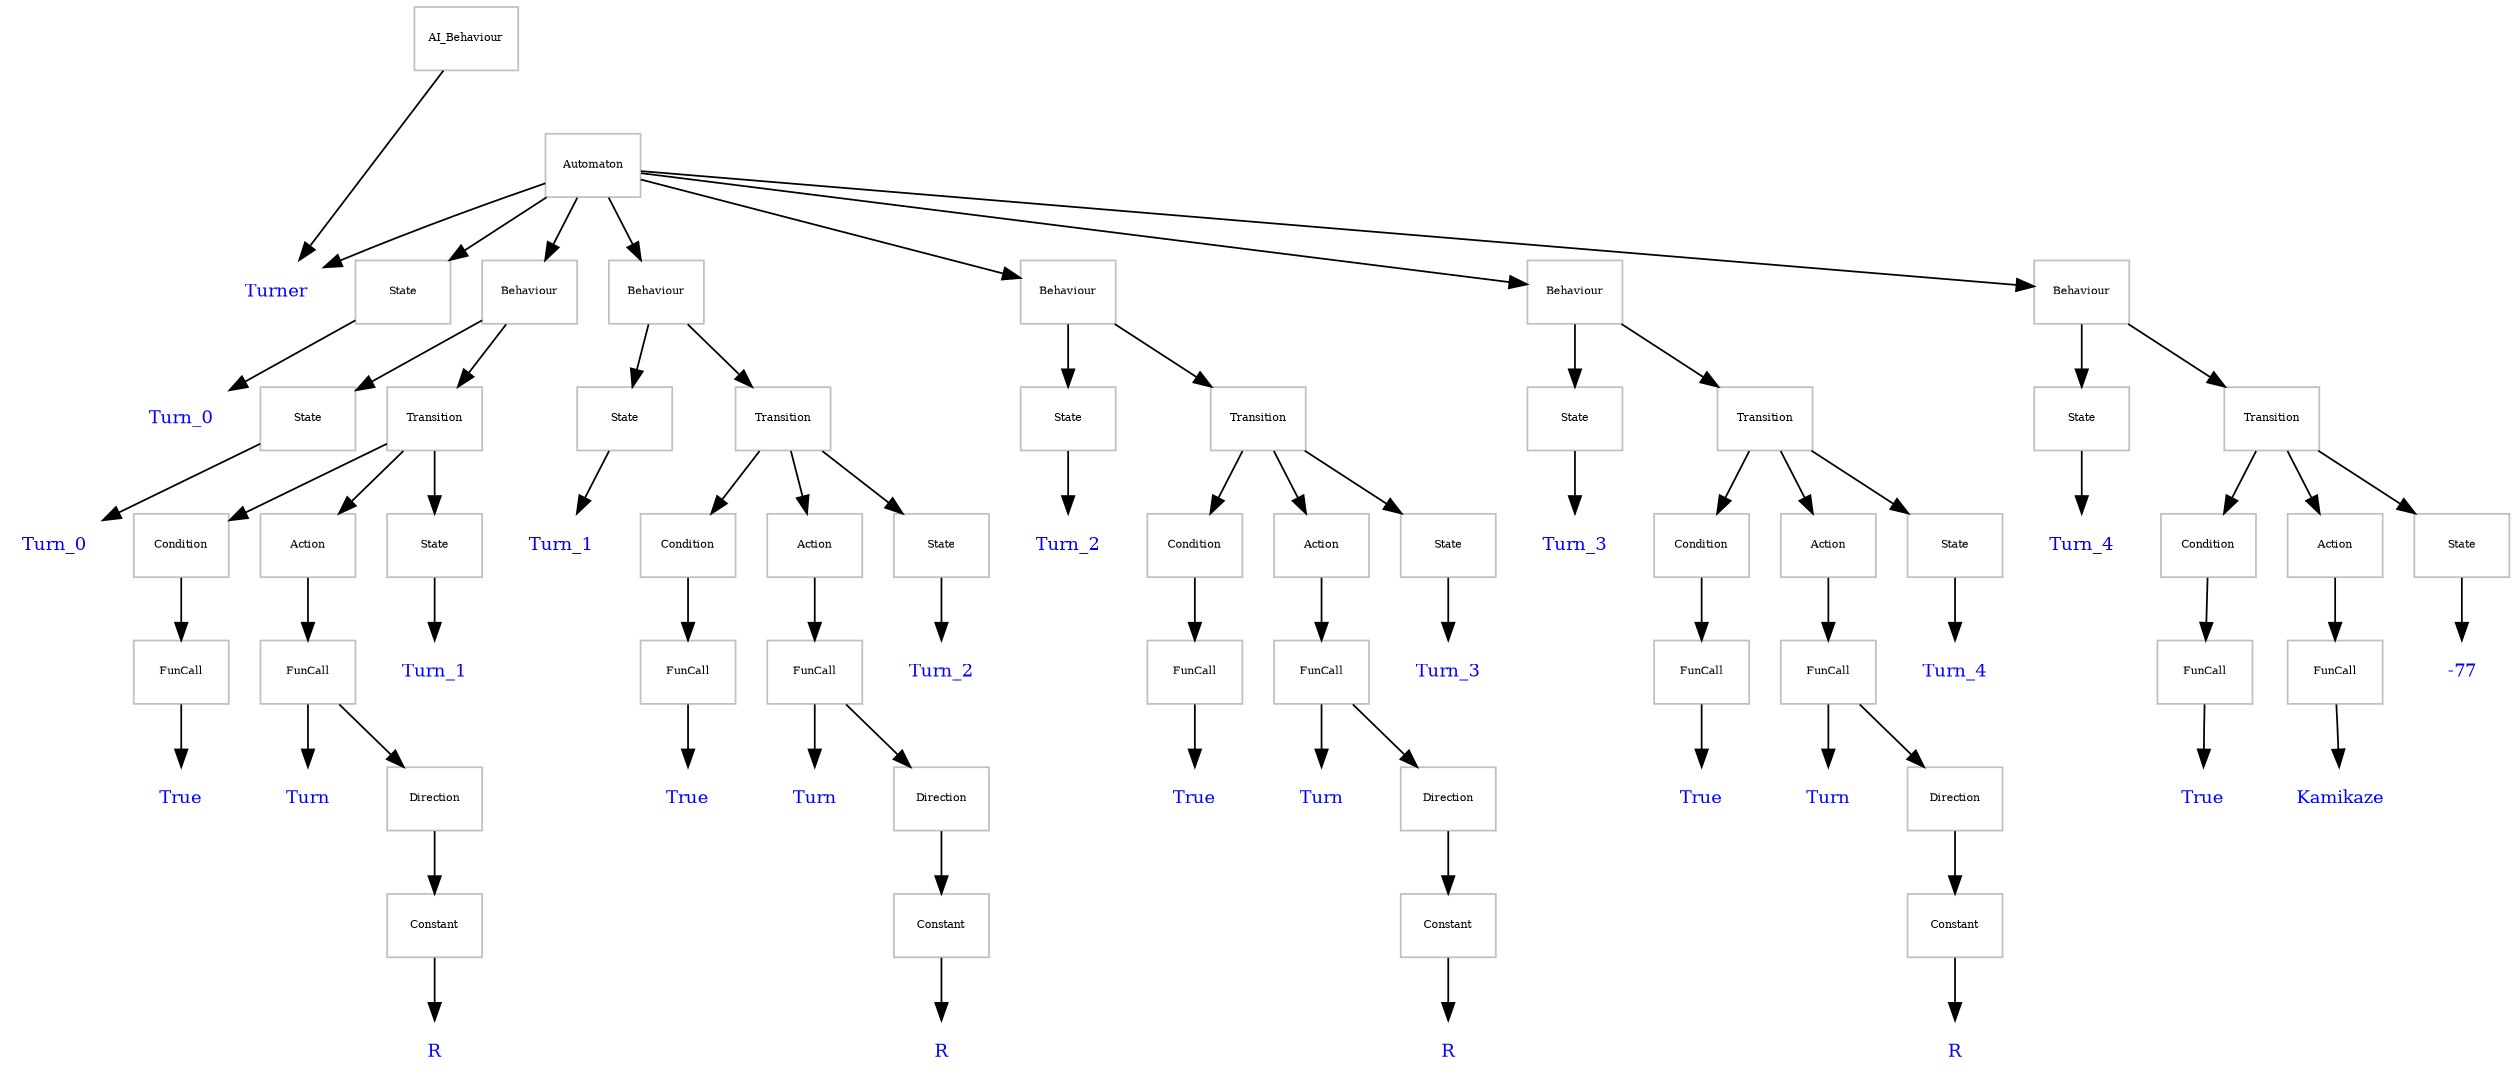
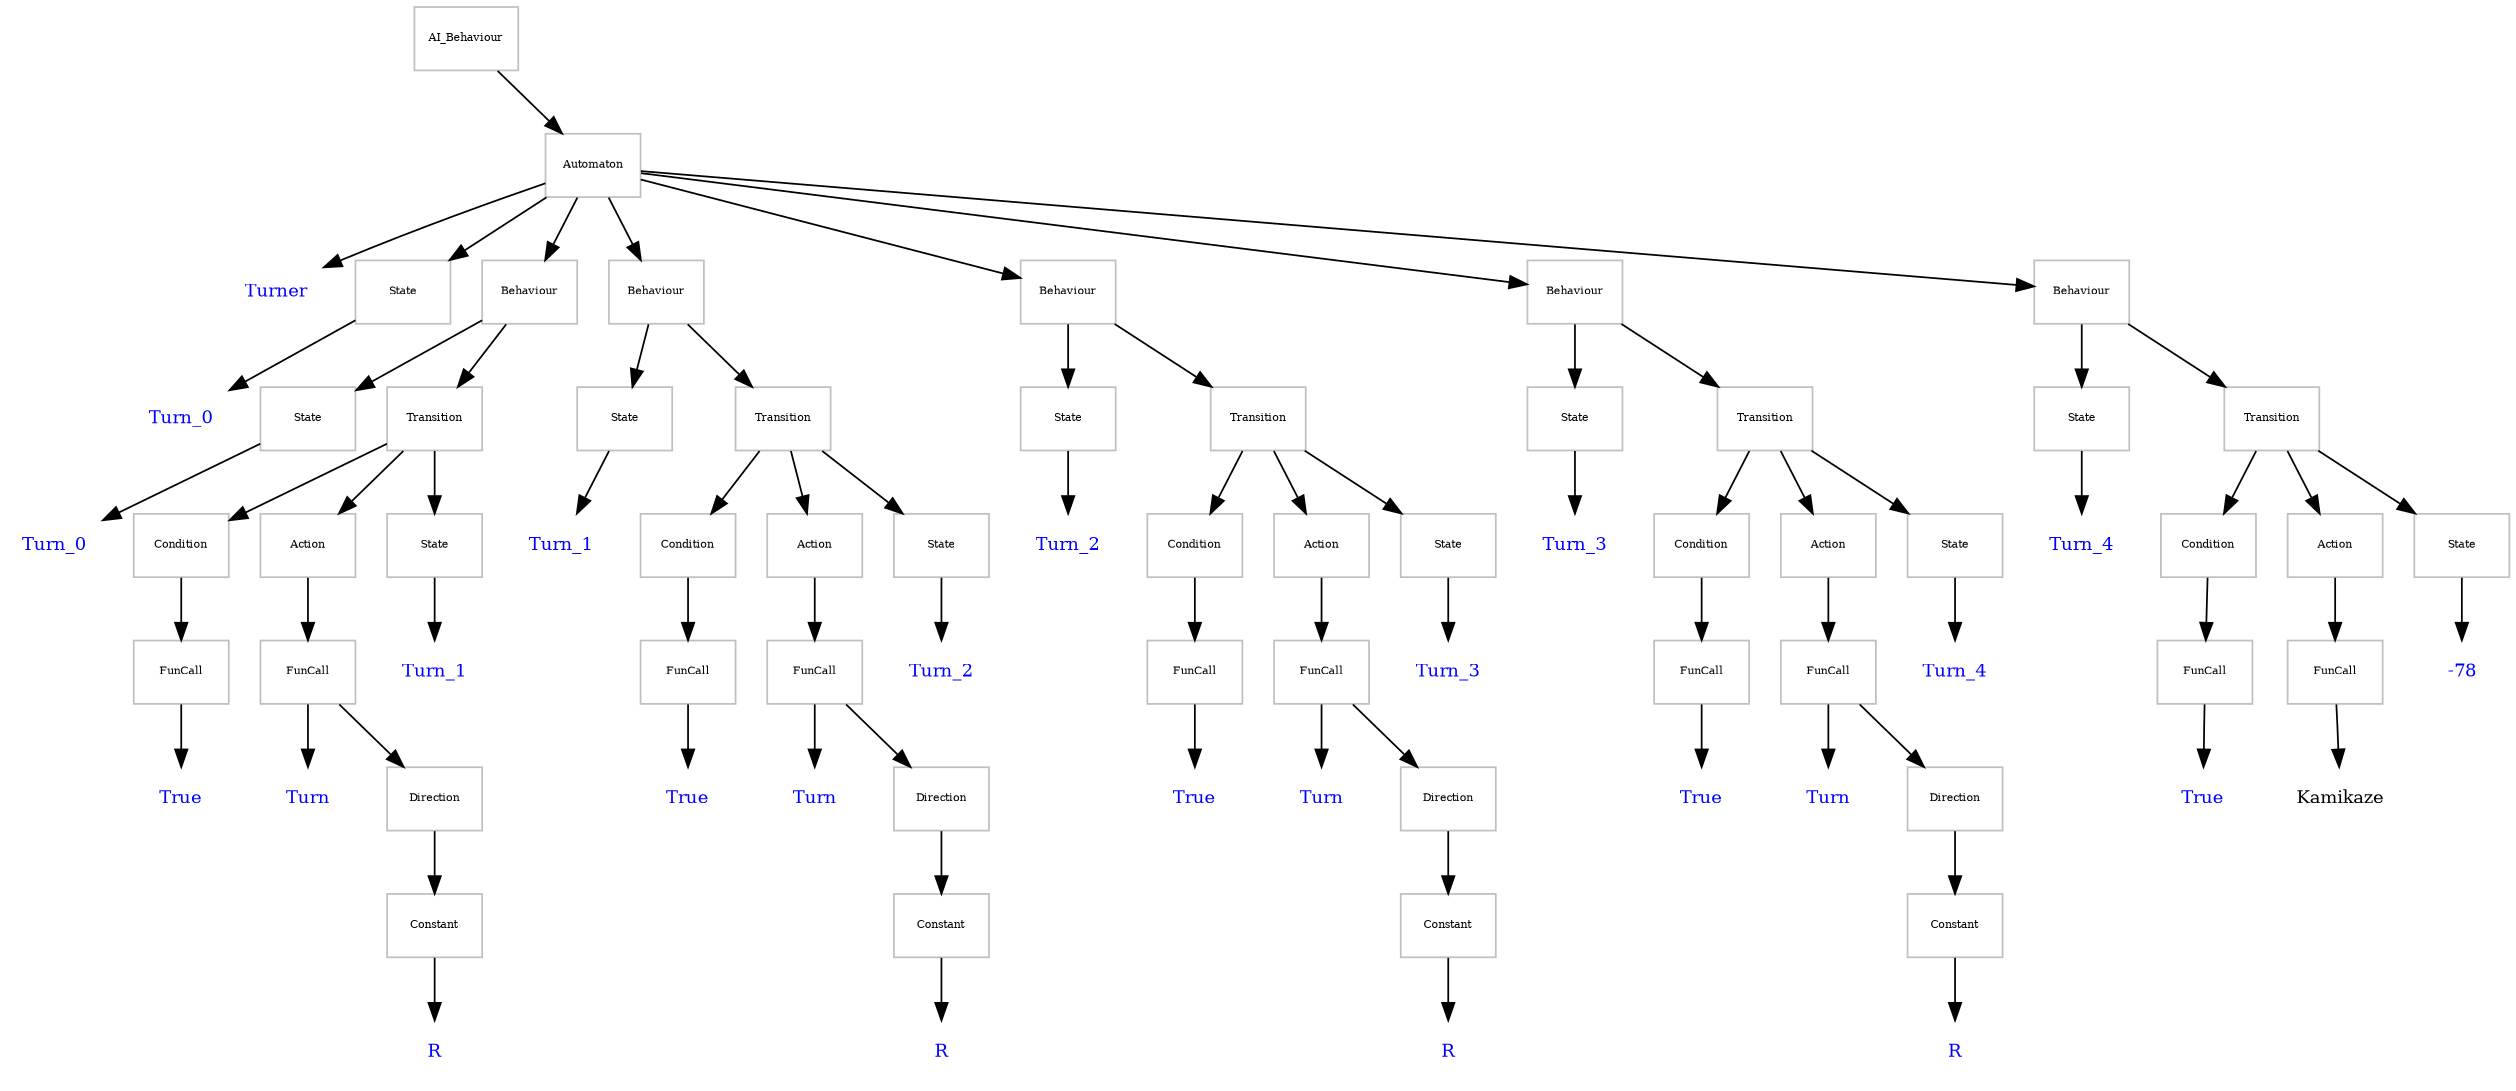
  digraph {
    node [color=gray fontsize=6 shape=box]
    n1 [label=AI_Behaviour]
    n2 [label=Automaton]
    n3 [fontcolor=blue fontsize=10 label=Turner shape=none]
    n4 [label=State]
    n5 [label=Behaviour]
    n6 [label=Behaviour]
    n7 [label=Behaviour]
    n8 [label=Behaviour]
    n9 [label=Behaviour]
    n10 [fontcolor=blue fontsize=10 label=Turn_0 shape=none]
    n11 [label=State]
    n12 [label=Transition]
    n13 [label=State]
    n14 [label=Transition]
    n15 [label=State]
    n16 [label=Transition]
    n17 [label=State]
    n18 [label=Transition]
    n19 [label=State]
    n20 [label=Transition]
    n21 [fontcolor=blue fontsize=10 label=Turn_0 shape=none]
    n22 [label=Condition]
    n23 [label=Action]
    n24 [label=State]
    n25 [label=FunCall]
    n26 [label=FunCall]
    n27 [fontcolor=blue fontsize=10 label=Turn_1 shape=none]
    n28 [fontcolor=blue fontsize=10 label=True shape=none]
    n29 [fontcolor=blue fontsize=10 label=Turn shape=none]
    n30 [label=Direction]
    n31 [label=Constant]
    n32 [fontcolor=blue fontsize=10 label=R shape=none]
    n33 [fontcolor=blue fontsize=10 label=Turn_1 shape=none]
    n34 [label=Condition]
    n35 [label=Action]
    n36 [label=State]
    n37 [label=FunCall]
    n38 [label=FunCall]
    n39 [fontcolor=blue fontsize=10 label=Turn_2 shape=none]
    n40 [fontcolor=blue fontsize=10 label=True shape=none]
    n41 [fontcolor=blue fontsize=10 label=Turn shape=none]
    n42 [label=Direction]
    n43 [label=Constant]
    n44 [fontcolor=blue fontsize=10 label=R shape=none]
    n45 [fontcolor=blue fontsize=10 label=Turn_2 shape=none]
    n46 [label=Condition]
    n47 [label=Action]
    n48 [label=State]
    n49 [label=FunCall]
    n50 [label=FunCall]
    n51 [fontcolor=blue fontsize=10 label=Turn_3 shape=none]
    n52 [fontcolor=blue fontsize=10 label=True shape=none]
    n53 [fontcolor=blue fontsize=10 label=Turn shape=none]
    n54 [label=Direction]
    n55 [label=Constant]
    n56 [fontcolor=blue fontsize=10 label=R shape=none]
    n57 [fontcolor=blue fontsize=10 label=Turn_3 shape=none]
    n58 [label=Condition]
    n59 [label=Action]
    n60 [label=State]
    n61 [label=FunCall]
    n62 [label=FunCall]
    n63 [fontcolor=blue fontsize=10 label=Turn_4 shape=none]
    n64 [fontcolor=blue fontsize=10 label=True shape=none]
    n65 [fontcolor=blue fontsize=10 label=Turn shape=none]
    n66 [label=Direction]
    n67 [label=Constant]
    n68 [fontcolor=blue fontsize=10 label=R shape=none]
    n69 [fontcolor=blue fontsize=10 label=Turn_4 shape=none]
    n70 [label=Condition]
    n71 [label=Action]
    n72 [label=State]
    n73 [label=FunCall]
    n74 [label=FunCall]
-   -78 [fontcolor=blue fontsize=10 shape=none label=-77]
+   -78 [fontcolor=blue fontsize=10 shape=none]
    n76 [fontcolor=blue fontsize=10 label=True shape=none]
-   n77 [fontcolor=blue fontsize=10 label=Kamikaze shape=none]
-   n1 -> n3
+   n77 [fontcolor=black fontsize=10 label=Kamikaze shape=none]
+   n1 -> n2
    n2 -> n3
    n2 -> n4
    n2 -> n5
    n2 -> n6
    n2 -> n7
    n2 -> n8
    n2 -> n9
    n4 -> n10
    n5 -> n11
    n5 -> n12
    n6 -> n13
    n6 -> n14
    n7 -> n15
    n7 -> n16
    n8 -> n17
    n8 -> n18
    n9 -> n19
    n9 -> n20
    n11 -> n21
    n12 -> n22
    n12 -> n23
    n12 -> n24
    n13 -> n33
    n14 -> n34
    n14 -> n35
    n14 -> n36
    n15 -> n45
    n16 -> n46
    n16 -> n47
    n16 -> n48
    n17 -> n57
    n18 -> n58
    n18 -> n59
    n18 -> n60
    n19 -> n69
    n20 -> n70
    n20 -> n71
    n20 -> n72
    n22 -> n25
    n23 -> n26
    n24 -> n27
    n25 -> n28
    n26 -> n29
    n26 -> n30
    n30 -> n31
    n31 -> n32
    n34 -> n37
    n35 -> n38
    n36 -> n39
    n37 -> n40
    n38 -> n41
    n38 -> n42
    n42 -> n43
    n43 -> n44
    n46 -> n49
    n47 -> n50
    n48 -> n51
    n49 -> n52
    n50 -> n53
    n50 -> n54
    n54 -> n55
    n55 -> n56
    n58 -> n61
    n59 -> n62
    n60 -> n63
    n61 -> n64
    n62 -> n65
    n62 -> n66
    n66 -> n67
    n67 -> n68
    n70 -> n73
    n71 -> n74
    n72 -> -78
    n73 -> n76
    n74 -> n77
  }
